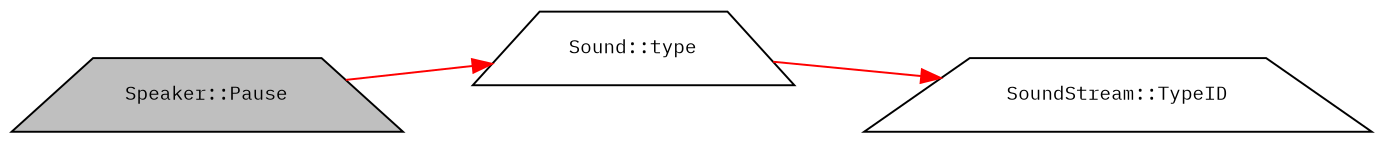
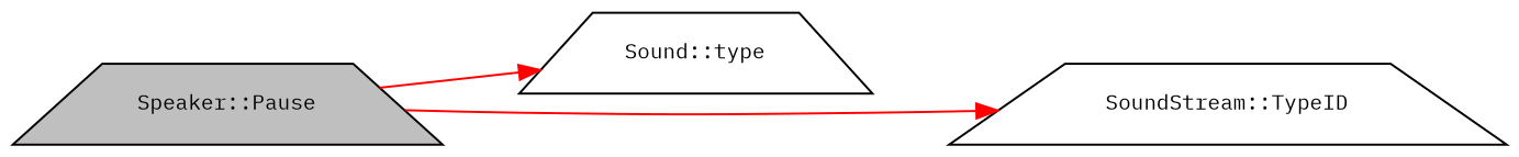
  digraph {
    fontname="IBM Plex Mono"
    rankdir=LR
    node [color=black fillcolor=white fontname="IBM Plex Mono" fontsize=10 shape=trapezium style=filled]
    edge [color=red fontname="IBM Plex Mono" fontsize=10 labelfontname=Helvetica labelfontsize=10 style=solid]
    n1 [fillcolor=grey75 fontcolor=black height=0.2 label="Speaker::Pause" width=0.4]
    n2 [height=0.2 label="Sound::type" width=0.4]
    n3 [height=0.2 label="SoundStream::TypeID" width=0.4]
    n1 -> n2
-   n2 -> n3
+   n1 -> n3
  }
